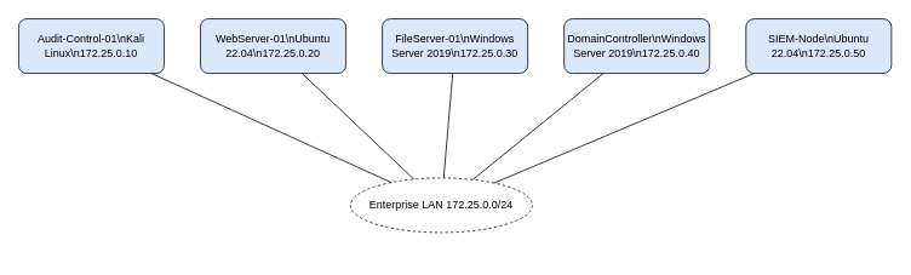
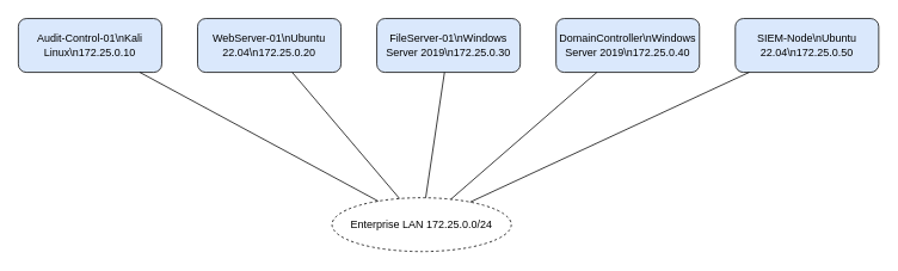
  <mxCell id="0" />
  <mxCell id="1" parent="0" />
- <mxCell id="2" value="Enterprise LAN 172.25.0.0/24" style="ellipse;whiteSpace=wrap;html=1;dashed=1;" vertex="1" parent="1"><mxGeometry x="385" y="195" width="200" height="60" as="geometry" /></mxCell>
+ <mxCell id="2" value="Enterprise LAN 172.25.0.0/24" style="ellipse;whiteSpace=wrap;html=1;dashed=1;" vertex="1" parent="1"><mxGeometry x="370" y="220" width="200" height="60" as="geometry" /></mxCell>
  <mxCell id="3" value="Audit-Control-01\nKali Linux\n172.25.0.10" style="rounded=1;whiteSpace=wrap;html=1;fillColor=#dae8fc;" vertex="1" parent="1"><mxGeometry x="20" y="20" width="160" height="60" as="geometry" /></mxCell>
  <mxCell id="4" style="endArrow=none;" edge="1" parent="1" source="3" target="2"><mxGeometry relative="1" as="geometry" /></mxCell>
  <mxCell id="5" value="WebServer-01\nUbuntu 22.04\n172.25.0.20" style="rounded=1;whiteSpace=wrap;html=1;fillColor=#dae8fc;" vertex="1" parent="1"><mxGeometry x="220" y="20" width="160" height="60" as="geometry" /></mxCell>
  <mxCell id="6" style="endArrow=none;" edge="1" parent="1" source="5" target="2"><mxGeometry relative="1" as="geometry" /></mxCell>
  <mxCell id="7" value="FileServer-01\nWindows Server 2019\n172.25.0.30" style="rounded=1;whiteSpace=wrap;html=1;fillColor=#dae8fc;" vertex="1" parent="1"><mxGeometry x="420" y="20" width="160" height="60" as="geometry" /></mxCell>
  <mxCell id="8" style="endArrow=none;" edge="1" parent="1" source="7" target="2"><mxGeometry relative="1" as="geometry" /></mxCell>
  <mxCell id="9" value="DomainController\nWindows Server 2019\n172.25.0.40" style="rounded=1;whiteSpace=wrap;html=1;fillColor=#dae8fc;" vertex="1" parent="1"><mxGeometry x="620" y="20" width="160" height="60" as="geometry" /></mxCell>
  <mxCell id="10" style="endArrow=none;" edge="1" parent="1" source="9" target="2"><mxGeometry relative="1" as="geometry" /></mxCell>
  <mxCell id="11" value="SIEM-Node\nUbuntu 22.04\n172.25.0.50" style="rounded=1;whiteSpace=wrap;html=1;fillColor=#dae8fc;" vertex="1" parent="1"><mxGeometry x="820" y="20" width="160" height="60" as="geometry" /></mxCell>
  <mxCell id="12" style="endArrow=none;" edge="1" parent="1" source="11" target="2"><mxGeometry relative="1" as="geometry" /></mxCell>
